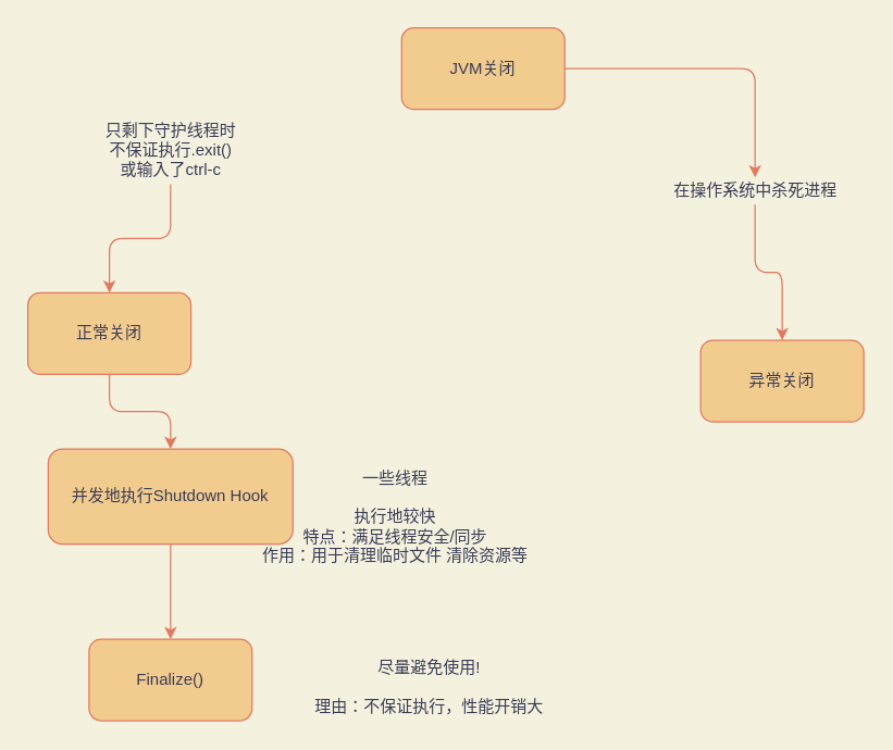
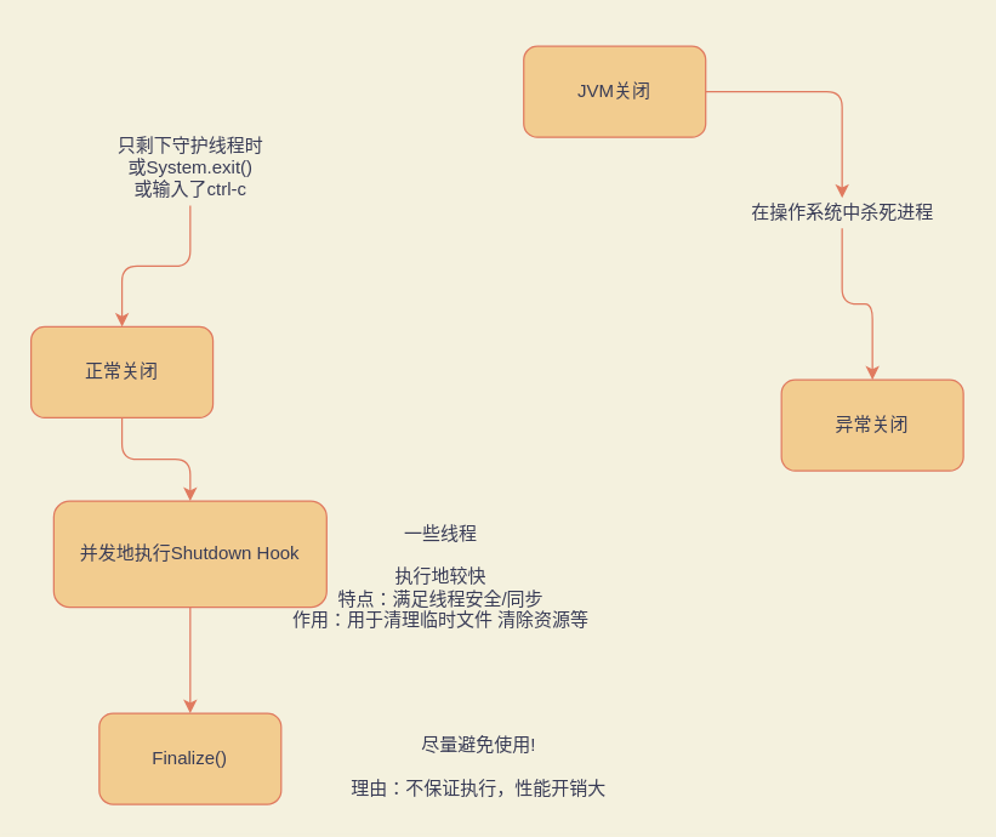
  <mxCell id="0" />
  <mxCell id="1" parent="0" />
  <mxCell id="2" style="edgeStyle=orthogonalEdgeStyle;curved=0;rounded=1;sketch=0;orthogonalLoop=1;jettySize=auto;html=1;entryX=0.5;entryY=0;entryDx=0;entryDy=0;strokeColor=#E07A5F;fillColor=#F2CC8F;fontColor=#393C56;" parent="1" source="11" target="6" edge="1"><mxGeometry relative="1" as="geometry" /></mxCell>
  <mxCell id="3" style="edgeStyle=orthogonalEdgeStyle;curved=0;rounded=1;sketch=0;orthogonalLoop=1;jettySize=auto;html=1;strokeColor=#E07A5F;fillColor=#F2CC8F;fontColor=#393C56;" parent="1" source="14" target="13" edge="1"><mxGeometry relative="1" as="geometry"><mxPoint x="575" y="240" as="targetPoint" /></mxGeometry></mxCell>
- <mxCell id="4" value="JVM关闭" style="rounded=1;whiteSpace=wrap;html=1;fillColor=#F2CC8F;strokeColor=#E07A5F;fontColor=#393C56;" parent="1" vertex="1"><mxGeometry x="295" y="20" width="120" height="60" as="geometry" /></mxCell>
+ <mxCell id="4" value="JVM关闭" style="rounded=1;whiteSpace=wrap;html=1;fillColor=#F2CC8F;strokeColor=#E07A5F;fontColor=#393C56;" parent="1" vertex="1"><mxGeometry x="345" y="30" width="120" height="60" as="geometry" /></mxCell>
  <mxCell id="5" style="edgeStyle=orthogonalEdgeStyle;curved=0;rounded=1;sketch=0;orthogonalLoop=1;jettySize=auto;html=1;entryX=0.5;entryY=0;entryDx=0;entryDy=0;strokeColor=#E07A5F;fillColor=#F2CC8F;fontColor=#393C56;" parent="1" source="6" target="8" edge="1"><mxGeometry relative="1" as="geometry" /></mxCell>
  <mxCell id="6" value="正常关闭" style="rounded=1;whiteSpace=wrap;html=1;fillColor=#F2CC8F;strokeColor=#E07A5F;fontColor=#393C56;" parent="1" vertex="1"><mxGeometry x="20" y="215" width="120" height="60" as="geometry" /></mxCell>
  <mxCell id="7" style="edgeStyle=orthogonalEdgeStyle;curved=0;rounded=1;sketch=0;orthogonalLoop=1;jettySize=auto;html=1;strokeColor=#E07A5F;fillColor=#F2CC8F;fontColor=#393C56;entryX=0.5;entryY=0;entryDx=0;entryDy=0;" parent="1" source="8" target="10" edge="1"><mxGeometry relative="1" as="geometry"><mxPoint x="125" y="450" as="targetPoint" /></mxGeometry></mxCell>
  <mxCell id="8" value="并发地执行Shutdown Hook" style="rounded=1;whiteSpace=wrap;html=1;fillColor=#F2CC8F;strokeColor=#E07A5F;fontColor=#393C56;" parent="1" vertex="1"><mxGeometry x="35" y="330" width="180" height="70" as="geometry" /></mxCell>
  <mxCell id="9" value="一些线程&lt;br&gt;&lt;br&gt;执行地较快&lt;br&gt;特点：满足线程安全/同步&lt;br&gt;作用：用于清理临时文件 清除资源等" style="text;html=1;align=center;verticalAlign=middle;resizable=0;points=[];autosize=1;fontColor=#393C56;" parent="1" vertex="1"><mxGeometry x="185" y="340" width="210" height="80" as="geometry" /></mxCell>
  <mxCell id="10" value="Finalize()" style="rounded=1;whiteSpace=wrap;html=1;sketch=0;strokeColor=#E07A5F;fillColor=#F2CC8F;fontColor=#393C56;" parent="1" vertex="1"><mxGeometry x="65" y="470" width="120" height="60" as="geometry" /></mxCell>
- <mxCell id="11" value="只剩下守护线程时&lt;br&gt;不保证执行.exit()&lt;br&gt;或输入了ctrl-c" style="text;html=1;align=center;verticalAlign=middle;resizable=0;points=[];autosize=1;fontColor=#393C56;" parent="1" vertex="1"><mxGeometry x="70" y="85" width="110" height="50" as="geometry" /></mxCell>
+ <mxCell id="11" value="只剩下守护线程时&lt;br&gt;或System.exit()&lt;br&gt;或输入了ctrl-c" style="text;html=1;align=center;verticalAlign=middle;resizable=0;points=[];autosize=1;fontColor=#393C56;" parent="1" vertex="1"><mxGeometry x="70" y="85" width="110" height="50" as="geometry" /></mxCell>
  <mxCell id="12" value="尽量避免使用!&lt;br&gt;&lt;br&gt;理由：不保证执行，性能开销大" style="text;html=1;align=center;verticalAlign=middle;resizable=0;points=[];autosize=1;fontColor=#393C56;" parent="1" vertex="1"><mxGeometry x="225" y="480" width="180" height="50" as="geometry" /></mxCell>
  <mxCell id="13" value="异常关闭" style="rounded=1;whiteSpace=wrap;html=1;fillColor=#F2CC8F;strokeColor=#E07A5F;fontColor=#393C56;" parent="1" vertex="1"><mxGeometry x="515" y="250" width="120" height="60" as="geometry" /></mxCell>
  <mxCell id="14" value="在操作系统中杀死进程" style="text;html=1;align=center;verticalAlign=middle;resizable=0;points=[];autosize=1;fontColor=#393C56;" parent="1" vertex="1"><mxGeometry x="485" y="130" width="140" height="20" as="geometry" /></mxCell>
  <mxCell id="15" style="edgeStyle=orthogonalEdgeStyle;curved=0;rounded=1;sketch=0;orthogonalLoop=1;jettySize=auto;html=1;strokeColor=#E07A5F;fillColor=#F2CC8F;fontColor=#393C56;" parent="1" source="4" target="14" edge="1"><mxGeometry relative="1" as="geometry"><mxPoint x="575" y="250" as="targetPoint" /><mxPoint x="415" y="50" as="sourcePoint" /></mxGeometry></mxCell>
